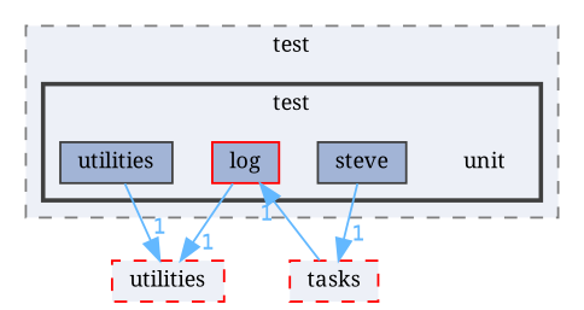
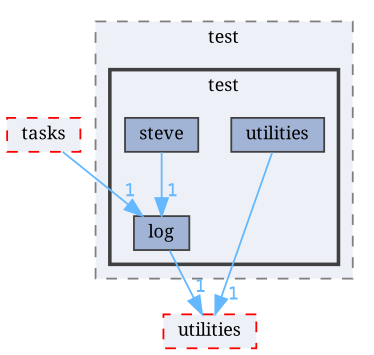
  digraph {
    compound=true
    fontname="Noto Serif"
    node [fontname="Noto Serif" fontsize=10 shape=box color=grey25 fillcolor="#a2b4d6" style=filled]
    edge [color=steelblue1 fontcolor=steelblue1 fontname="Noto Serif" fontsize=10 headlabel=1 labeldistance=1.5 labelfontname=Helvetica labelfontsize=10]
-   n1 [height=0.2 label=unit shape=plaintext width=0.4 color="" fillcolor="" style=""]
-   n2 [color=red height=0.2 label=log width=0.4]
+   n2 [height=0.2 label=log width=0.4]
    n3 [height=0.2 label=steve width=0.4]
    n4 [height=0.2 label=utilities width=0.4]
    n5 [color=red fillcolor="#edf0f7" height=0.2 label=utilities style="filled,dashed" width=0.4]
    n6 [color=red fillcolor="#edf0f7" height=0.2 label=tasks style="filled,dashed" width=0.4]
    subgraph cluster_1 {
      bgcolor="#edf0f7"
      fontsize=10
      label=test
      pencolor=grey50
      style="filled,dashed"
      subgraph cluster_2 {
        bgcolor="#edf0f7"
        fontsize=10
        label=test
        pencolor=grey25
        style="filled,bold"
-       n1
        n2
        n3
        n4
      }
    }
    n2 -> n5
-   n3 -> n6
+   n3 -> n2
    n4 -> n5
    n6 -> n2
  }
